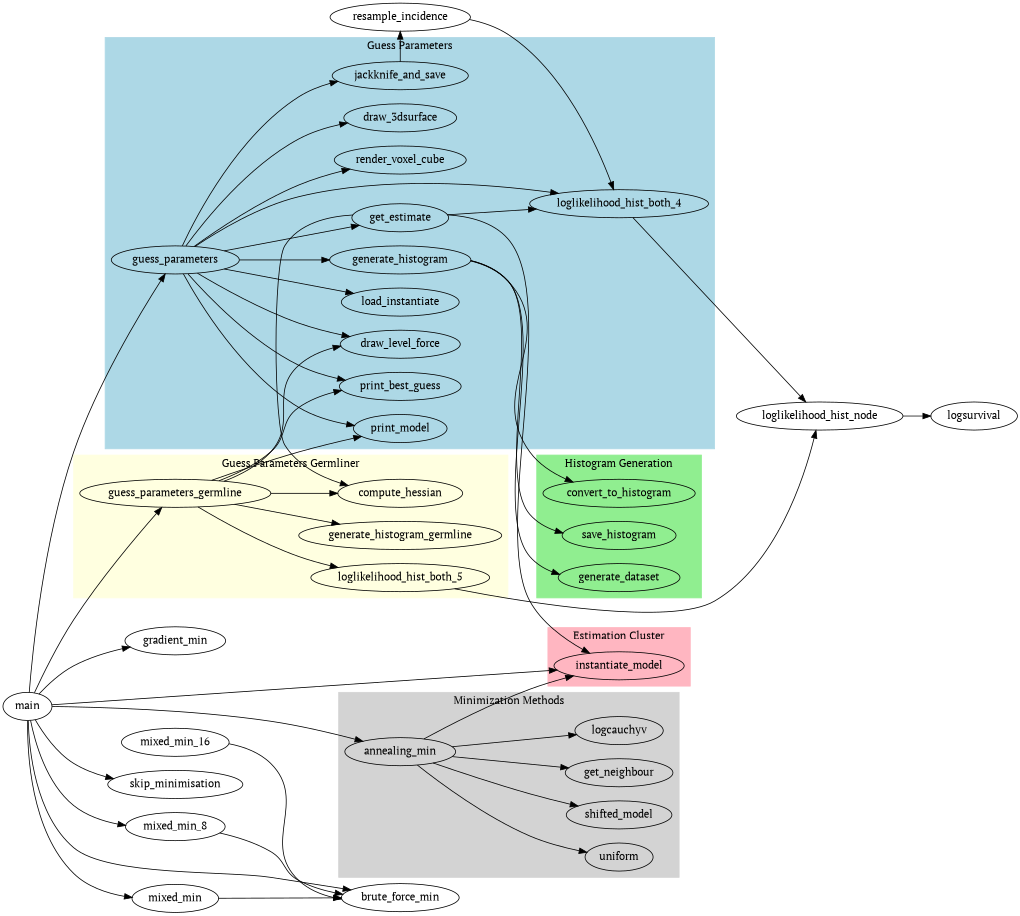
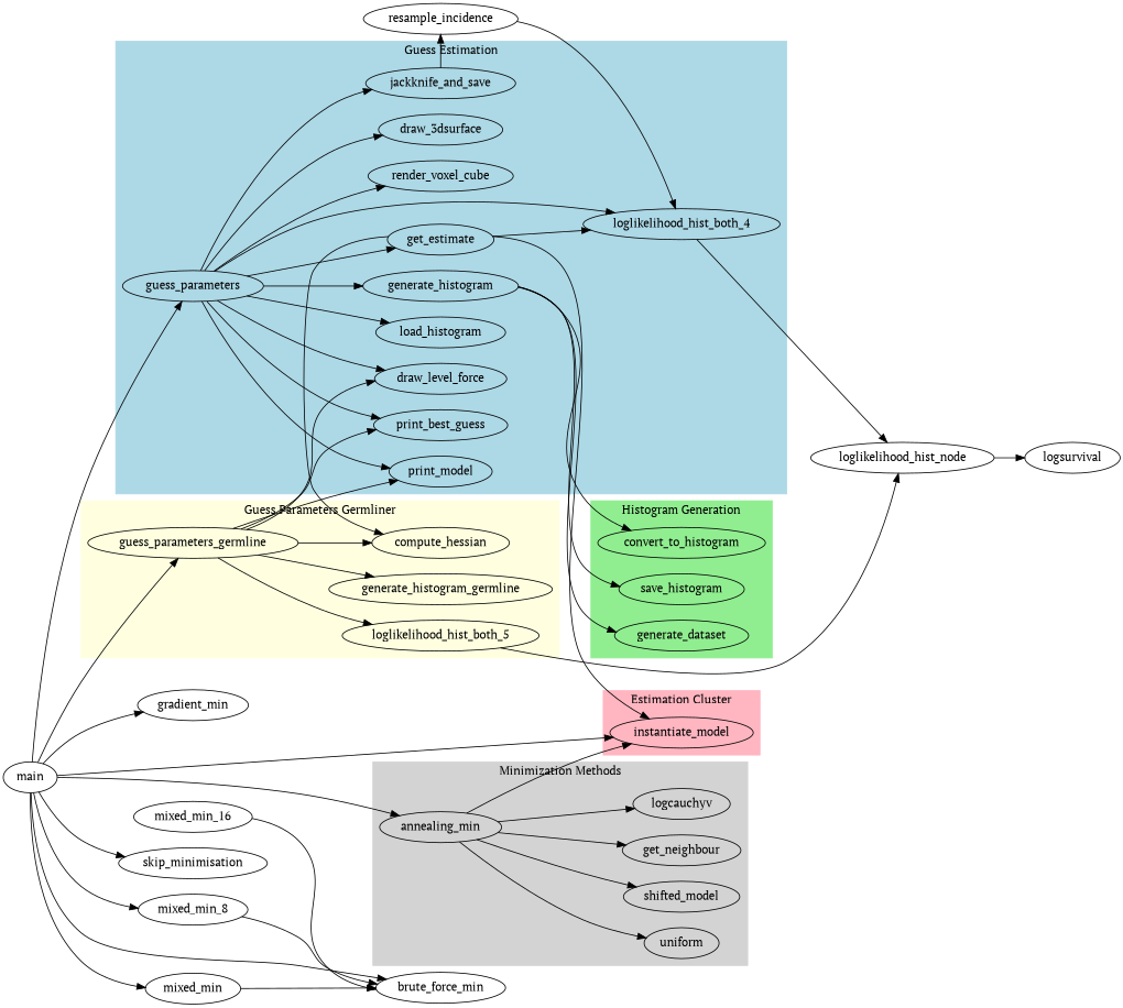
  digraph {
    fontname="PT Serif"
    rankdir=LR
    node [fontname="PT Serif"]
    edge [fontname="PT Serif"]
    guess_parameters
    generate_histogram
    get_estimate
    print_best_guess
    render_voxel_cube
    draw_3dsurface
    n7 [label=draw_level_force]
    jackknife_and_save
-   load_histogram [label=load_instantiate]
+   load_histogram
    print_model
    loglikelihood_hist_both_4
    guess_parameters_germline
    generate_histogram_germline
    compute_hessian
    loglikelihood_hist_both_5
    save_histogram
    generate_dataset
    convert_to_histogram
    instantiate_model
    annealing_min
    get_neighbour
    logcauchyv
    uniform
    shifted_model
    resample_incidence
    loglikelihood_hist_node
    main
    skip_minimisation
    mixed_min_8
    mixed_min
    gradient_min
    brute_force_min
    mixed_min_16
    logsurvival
    subgraph cluster_1 {
      color=lightblue
-     label="Guess Parameters"
+     label="Guess Estimation"
      style=filled
      guess_parameters
      generate_histogram
      get_estimate
      print_best_guess
      render_voxel_cube
      draw_3dsurface
      n7
      jackknife_and_save
      load_histogram
      print_model
      loglikelihood_hist_both_4
    }
    subgraph cluster_2 {
      color=lightyellow
      label="Guess Parameters Germliner"
      style=filled
      guess_parameters_germline
      generate_histogram_germline
      compute_hessian
      loglikelihood_hist_both_5
    }
    subgraph cluster_3 {
      color=lightgreen
      label="Histogram Generation"
      style=filled
      save_histogram
      generate_dataset
      convert_to_histogram
    }
    subgraph cluster_4 {
      color=lightpink
      label="Estimation Cluster"
      style=filled
      instantiate_model
    }
    subgraph cluster_5 {
      color=lightgray
      label="Minimization Methods"
      style=filled
      annealing_min
      get_neighbour
      logcauchyv
      uniform
      shifted_model
    }
    guess_parameters -> generate_histogram
    guess_parameters -> get_estimate
    guess_parameters -> print_best_guess
    guess_parameters -> render_voxel_cube
    guess_parameters -> draw_3dsurface
    guess_parameters -> n7
    guess_parameters -> jackknife_and_save
    guess_parameters -> load_histogram
    guess_parameters -> print_model
    guess_parameters -> loglikelihood_hist_both_4
    generate_histogram -> save_histogram
    generate_histogram -> generate_dataset
    generate_histogram -> convert_to_histogram
    get_estimate -> loglikelihood_hist_both_4
    get_estimate -> compute_hessian
    get_estimate -> instantiate_model
    jackknife_and_save -> resample_incidence
    loglikelihood_hist_both_4 -> loglikelihood_hist_node
    guess_parameters_germline -> print_best_guess
    guess_parameters_germline -> n7
    guess_parameters_germline -> print_model
    guess_parameters_germline -> generate_histogram_germline
    guess_parameters_germline -> compute_hessian
    guess_parameters_germline -> loglikelihood_hist_both_5
    loglikelihood_hist_both_5 -> loglikelihood_hist_node
    annealing_min -> instantiate_model
    annealing_min -> get_neighbour
    annealing_min -> logcauchyv
    annealing_min -> uniform
    annealing_min -> shifted_model
    resample_incidence -> loglikelihood_hist_both_4
    loglikelihood_hist_node -> logsurvival
    main -> guess_parameters
    main -> guess_parameters_germline
    main -> instantiate_model
    main -> annealing_min
    main -> skip_minimisation
    main -> mixed_min_8
    main -> mixed_min
    main -> gradient_min
    main -> brute_force_min
    mixed_min_8 -> brute_force_min
    mixed_min -> brute_force_min
    mixed_min_16 -> brute_force_min
  }
